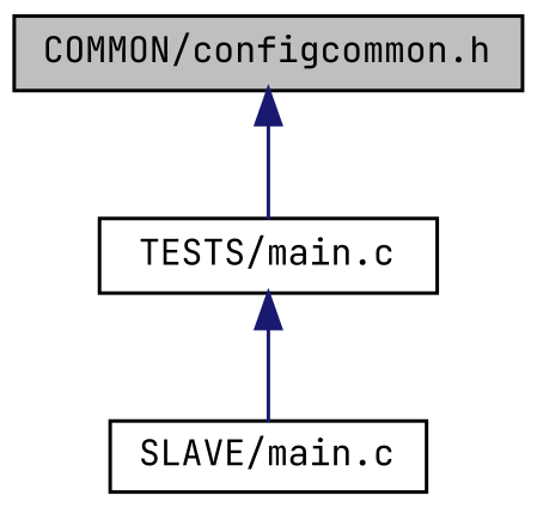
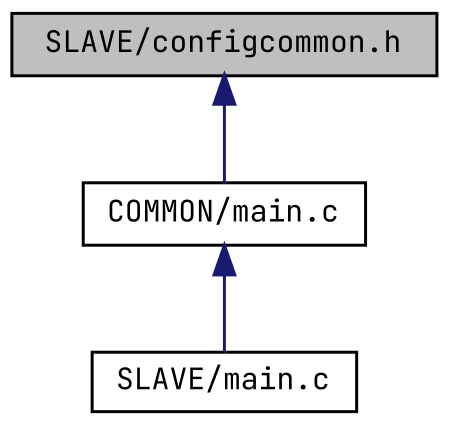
  digraph {
    fontname="JetBrains Mono"
    node [color=black fillcolor=white fontname="JetBrains Mono" fontsize=10 shape=record style=filled]
    edge [color=midnightblue dir=back fontname="JetBrains Mono" fontsize=10 labelfontname=Helvetica labelfontsize=10 style=solid]
-   n1 [fillcolor=grey75 fontcolor=black height=0.2 label="COMMON/configcommon.h" width=0.4]
-   n2 [height=0.2 label="TESTS/main.c" width=0.4]
+   n1 [fillcolor=grey75 fontcolor=black height=0.2 label="SLAVE/configcommon.h" width=0.4]
+   n2 [height=0.2 label="COMMON/main.c" width=0.4]
    n3 [height=0.2 label="SLAVE/main.c" width=0.4]
    n1 -> n2
    n2 -> n3
  }
